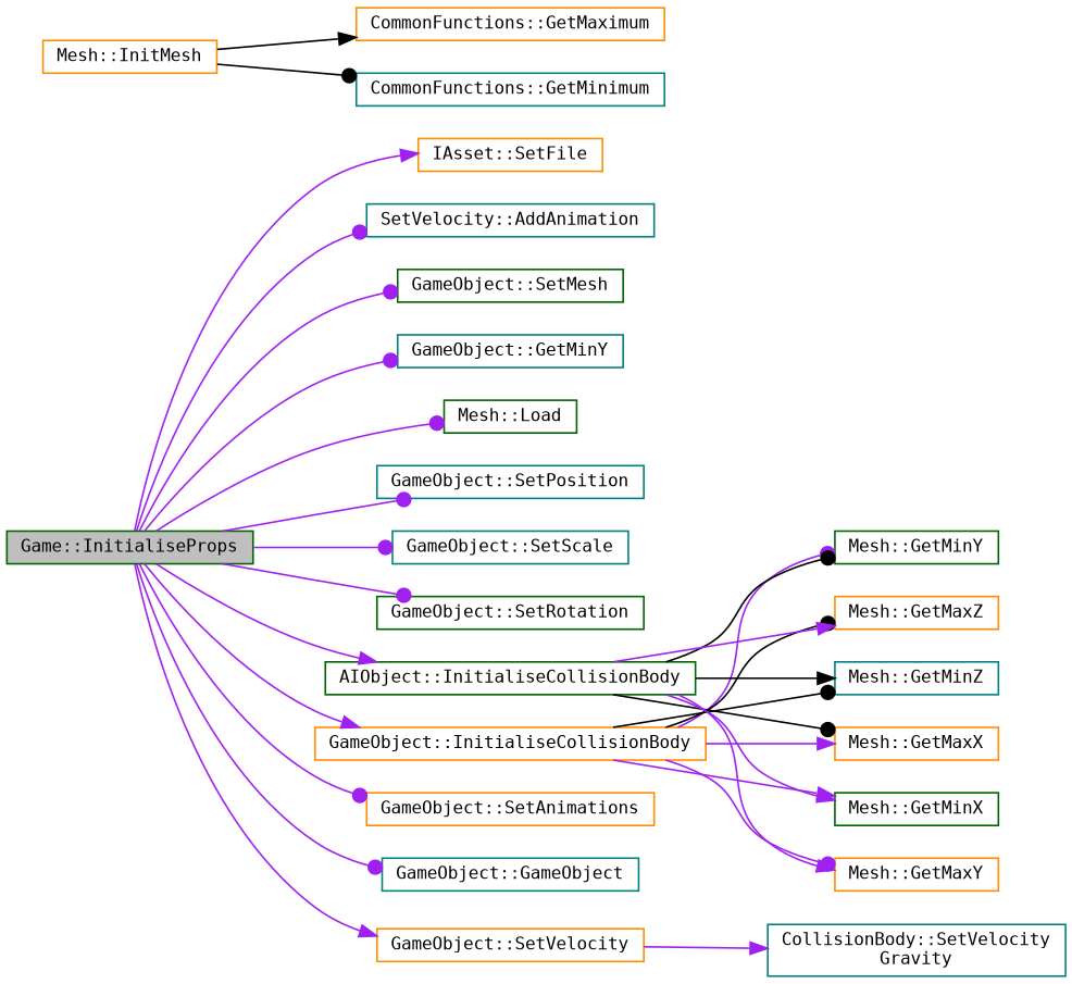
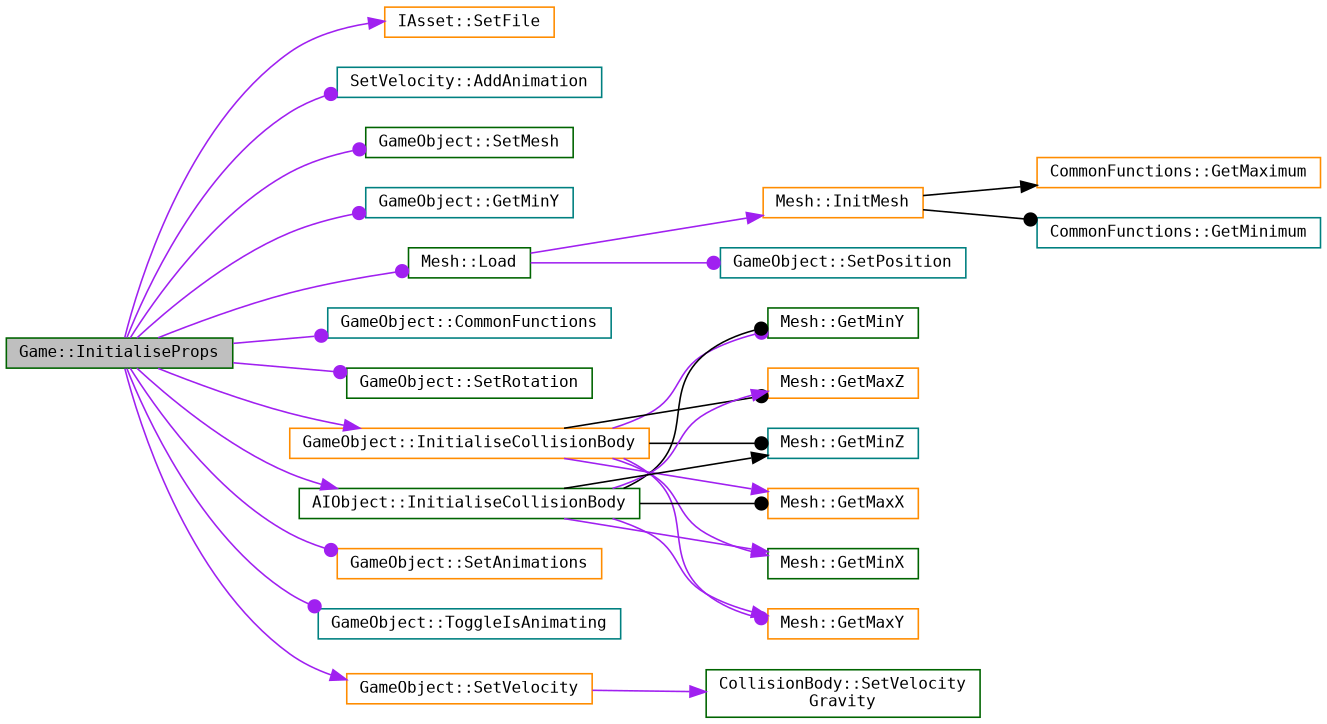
  digraph {
    fontname="DejaVu Sans Mono"
    rankdir=LR
    node [color=darkorange fillcolor=white fontname="DejaVu Sans Mono" fontsize=10 shape=record style=filled]
    edge [arrowhead=dot color=purple fontname="DejaVu Sans Mono" fontsize=10 labelfontname=Helvetica labelfontsize=10 style=solid]
    n1 [color=darkgreen fillcolor=grey75 fontcolor=black height=0.2 label="Game::InitialiseProps" width=0.4]
    n2 [height=0.2 label="IAsset::SetFile" width=0.4]
    n3 [color=teal height=0.2 label="SetVelocity::AddAnimation" width=0.4]
    n4 [color=darkgreen height=0.2 label="GameObject::SetMesh" width=0.4]
    n5 [color=teal height=0.2 label="GameObject::GetMinY" width=0.4]
    n6 [color=darkgreen height=0.2 label="Mesh::Load" width=0.4]
    n7 [color=teal height=0.2 label="GameObject::SetPosition" width=0.4]
-   n8 [color=teal height=0.2 label="GameObject::SetScale" width=0.4]
+   n8 [color=teal height=0.2 label="GameObject::CommonFunctions" width=0.4]
    n9 [color=darkgreen height=0.2 label="GameObject::SetRotation" width=0.4]
    n10 [height=0.2 label="GameObject::InitialiseCollisionBody" width=0.4]
    n11 [height=0.2 label="GameObject::SetAnimations" width=0.4]
-   n12 [color=teal height=0.2 label="GameObject::GameObject" width=0.4]
+   n12 [color=teal height=0.2 label="GameObject::ToggleIsAnimating" width=0.4]
    n13 [color=darkgreen height=0.2 label="AIObject::InitialiseCollisionBody" width=0.4]
    n14 [height=0.2 label="GameObject::SetVelocity" width=0.4]
    n15 [height=0.2 label="Mesh::InitMesh" width=0.4]
    n16 [height=0.2 label="Mesh::GetMaxX" width=0.4]
    n17 [color=darkgreen height=0.2 label="Mesh::GetMinX" width=0.4]
    n18 [height=0.2 label="Mesh::GetMaxY" width=0.4]
    n19 [color=darkgreen height=0.2 label="Mesh::GetMinY" width=0.4]
    n20 [height=0.2 label="Mesh::GetMaxZ" width=0.4]
    n21 [color=teal height=0.2 label="Mesh::GetMinZ" width=0.4]
-   n22 [color=teal height=0.2 label="CollisionBody::SetVelocity\lGravity" width=0.4]
+   n22 [color=darkgreen height=0.2 label="CollisionBody::SetVelocity\lGravity" width=0.4]
    n23 [height=0.2 label="CommonFunctions::GetMaximum" width=0.4]
    n24 [color=teal height=0.2 label="CommonFunctions::GetMinimum" width=0.4]
    n1 -> n2 [arrowhead=normal]
    n1 -> n3
    n1 -> n4
    n1 -> n5
    n1 -> n6
-   n1 -> n7
+   n6 -> n7
    n1 -> n8
    n1 -> n9
    n1 -> n10 [arrowhead=normal]
    n1 -> n11
    n1 -> n12
    n1 -> n13 [arrowhead=normal]
    n1 -> n14 [arrowhead=normal]
+   n6 -> n15 [arrowhead=normal]
    n10 -> n16 [arrowhead=normal]
    n10 -> n17 [arrowhead=normal]
    n10 -> n18
    n10 -> n19
    n10 -> n20 [color=black]
    n10 -> n21 [color=black]
    n13 -> n16 [color=black]
    n13 -> n17 [arrowhead=normal]
    n13 -> n18 [arrowhead=normal]
    n13 -> n19 [color=black]
    n13 -> n20 [arrowhead=normal]
    n13 -> n21 [arrowhead=normal color=black]
    n14 -> n22 [arrowhead=normal]
    n15 -> n23 [arrowhead=normal color=black]
    n15 -> n24 [color=black]
  }
